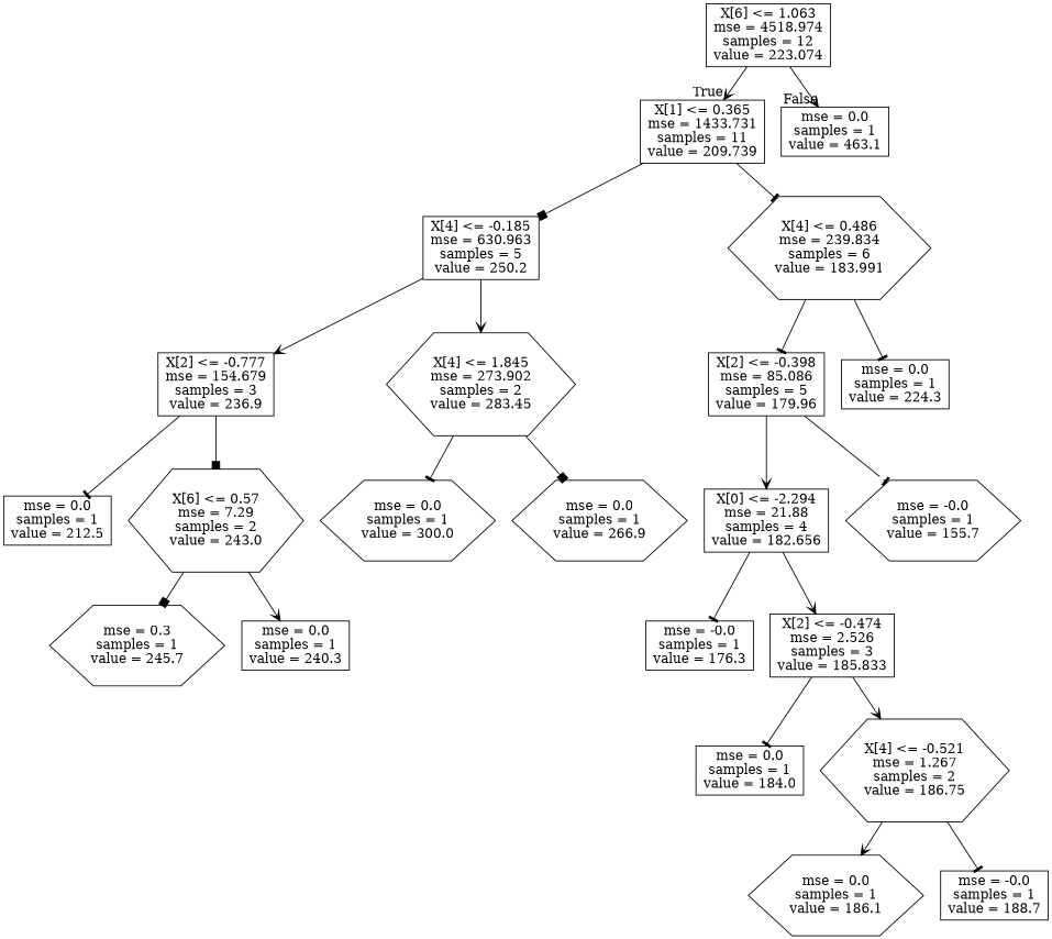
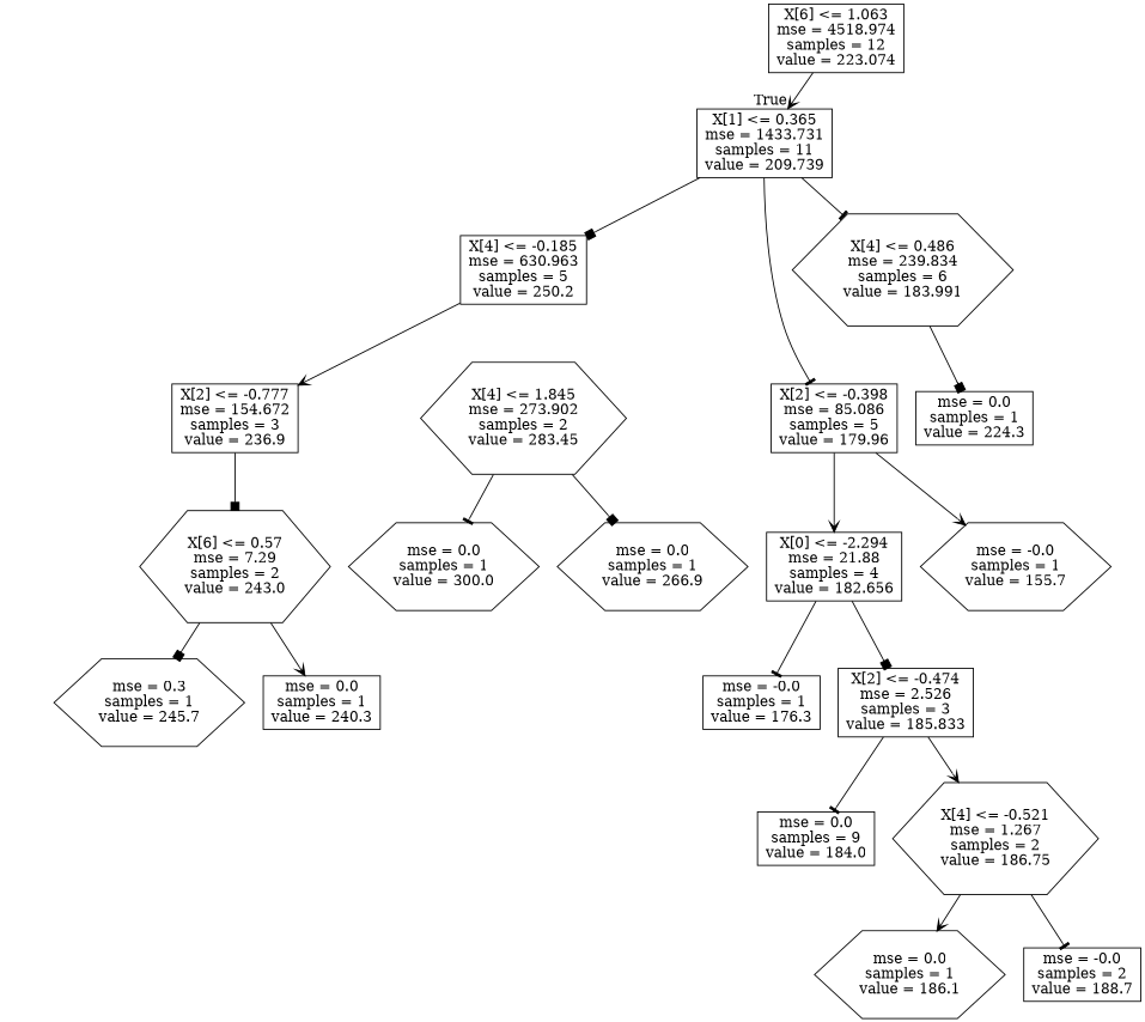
  digraph {
    node [shape=box]
    edge [arrowhead=vee]
    n1 [label="X[6] <= 1.063\nmse = 4518.974\nsamples = 12\nvalue = 223.074"]
    n2 [label="X[1] <= 0.365\nmse = 1433.731\nsamples = 11\nvalue = 209.739"]
-   n3 [label="mse = 0.0\nsamples = 1\nvalue = 463.1"]
    n4 [label="X[4] <= -0.185\nmse = 630.963\nsamples = 5\nvalue = 250.2"]
    n5 [label="X[4] <= 0.486\nmse = 239.834\nsamples = 6\nvalue = 183.991" shape=hexagon]
-   n6 [label="X[2] <= -0.777\nmse = 154.679\nsamples = 3\nvalue = 236.9"]
+   n6 [label="X[2] <= -0.777\nmse = 154.672\nsamples = 3\nvalue = 236.9"]
    n7 [label="X[4] <= 1.845\nmse = 273.902\nsamples = 2\nvalue = 283.45" shape=hexagon]
    n8 [label="X[2] <= -0.398\nmse = 85.086\nsamples = 5\nvalue = 179.96"]
    n9 [label="mse = 0.0\nsamples = 1\nvalue = 224.3"]
-   n10 [label="mse = 0.0\nsamples = 1\nvalue = 212.5"]
    n11 [label="X[6] <= 0.57\nmse = 7.29\nsamples = 2\nvalue = 243.0" shape=hexagon]
    n12 [label="mse = 0.0\nsamples = 1\nvalue = 300.0" shape=hexagon]
    n13 [label="mse = 0.0\nsamples = 1\nvalue = 266.9" shape=hexagon]
    n14 [label="mse = 0.3\nsamples = 1\nvalue = 245.7" shape=hexagon]
    n15 [label="mse = 0.0\nsamples = 1\nvalue = 240.3"]
    n16 [label="X[0] <= -2.294\nmse = 21.88\nsamples = 4\nvalue = 182.656"]
    n17 [label="mse = -0.0\nsamples = 1\nvalue = 155.7" shape=hexagon]
    n18 [label="mse = -0.0\nsamples = 1\nvalue = 176.3"]
    n19 [label="X[2] <= -0.474\nmse = 2.526\nsamples = 3\nvalue = 185.833"]
-   n20 [label="mse = 0.0\nsamples = 1\nvalue = 184.0"]
+   n20 [label="mse = 0.0\nsamples = 9\nvalue = 184.0"]
    n21 [label="X[4] <= -0.521\nmse = 1.267\nsamples = 2\nvalue = 186.75" shape=hexagon]
    n22 [label="mse = 0.0\nsamples = 1\nvalue = 186.1" shape=hexagon]
-   n23 [label="mse = -0.0\nsamples = 1\nvalue = 188.7"]
+   n23 [label="mse = -0.0\nsamples = 2\nvalue = 188.7"]
    n1 -> n2 [headlabel=True labelangle=45 labeldistance=2.5]
-   n1 -> n3 [headlabel=False labelangle=-45 labeldistance=2.5]
    n2 -> n4 [arrowhead=box]
    n2 -> n5 [arrowhead=tee]
    n4 -> n6
-   n4 -> n7
-   n5 -> n8 [arrowhead=tee]
-   n5 -> n9 [arrowhead=tee]
-   n6 -> n10 [arrowhead=tee]
+   n2 -> n8 [arrowhead=tee]
+   n5 -> n9 [arrowhead=box]
    n6 -> n11 [arrowhead=box]
    n7 -> n12 [arrowhead=tee]
    n7 -> n13 [arrowhead=box]
    n8 -> n16
-   n8 -> n17 [arrowhead=tee]
+   n8 -> n17
    n11 -> n14 [arrowhead=box]
    n11 -> n15
    n16 -> n18 [arrowhead=tee]
-   n16 -> n19
+   n16 -> n19 [arrowhead=box]
    n19 -> n20 [arrowhead=tee]
    n19 -> n21
    n21 -> n22
    n21 -> n23 [arrowhead=tee]
  }
